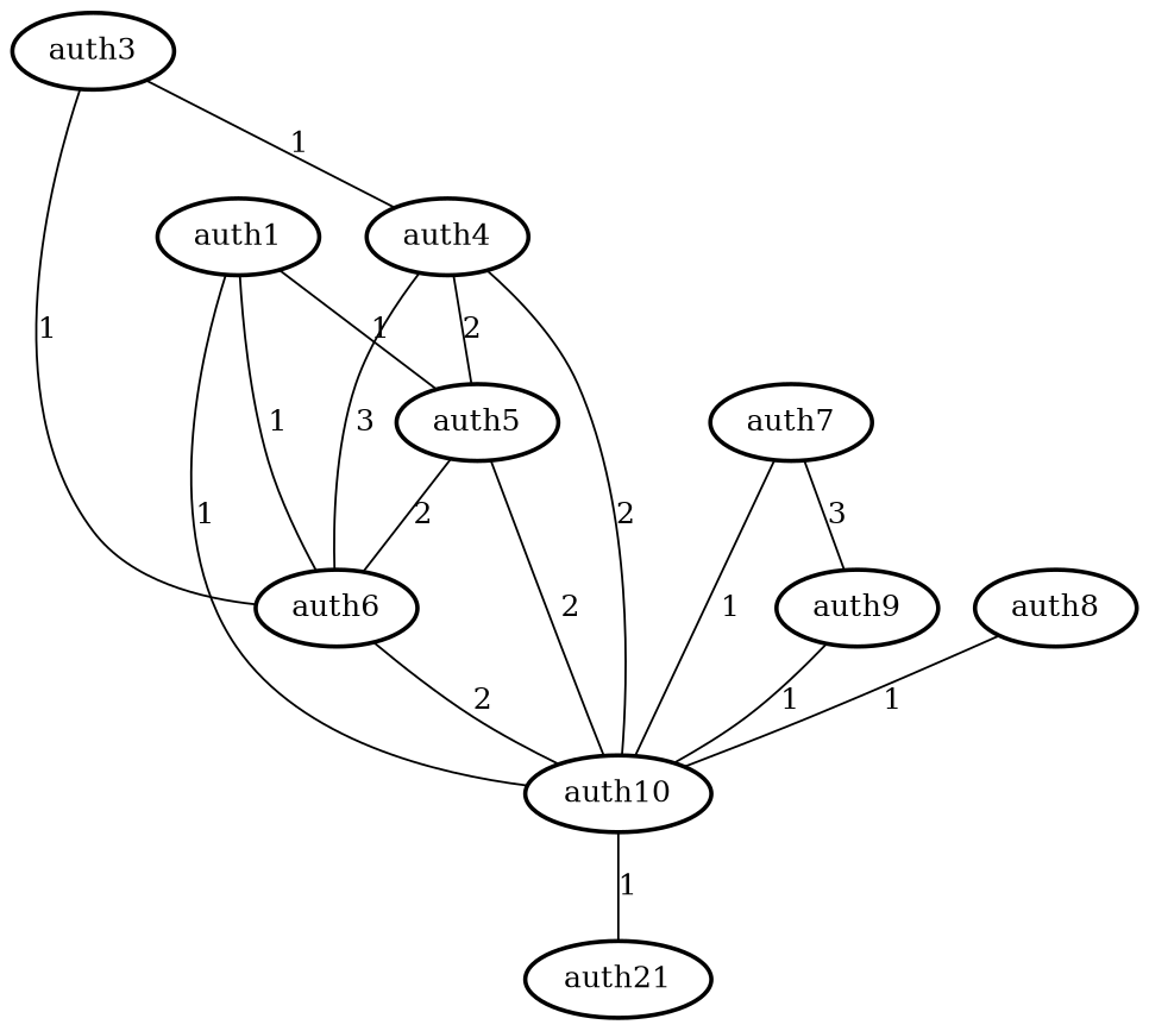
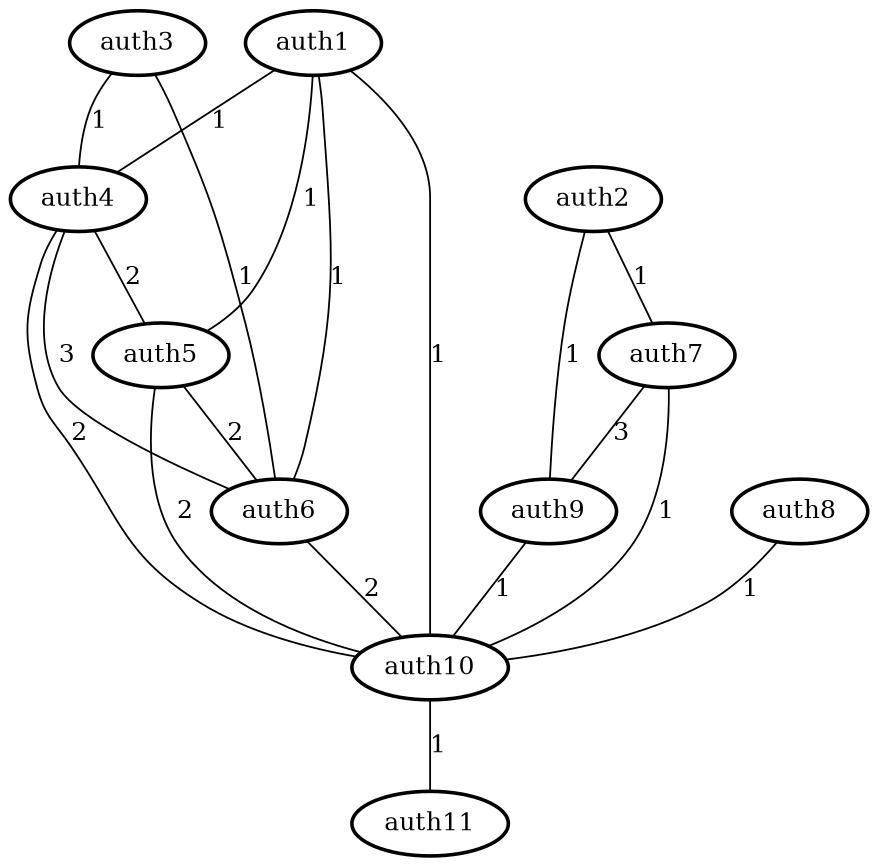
  digraph {
    node [penwidth=2]
    edge [dir=none]
    auth1
    auth4
    auth5
    auth6
    auth10
+   auth2
    auth7
    auth9
    auth3
    auth8
-   auth11 [label=auth21]
+   auth11
    subgraph sub_1 {
      auth1
      auth4
      auth5
      auth6
      auth10
+     auth2
      auth7
      auth9
      auth3
      auth8
      auth11
    }
+   auth1 -> auth4 [label=1]
    auth1 -> auth5 [label=1]
    auth1 -> auth6 [label=1]
    auth1 -> auth10 [label=1]
    auth4 -> auth5 [label=2]
    auth4 -> auth6 [label=3]
    auth4 -> auth10 [label=2]
    auth5 -> auth6 [label=2]
    auth5 -> auth10 [label=2]
    auth6 -> auth10 [label=2]
    auth10 -> auth11 [label=1]
+   auth2 -> auth7 [label=1]
+   auth2 -> auth9 [label=1]
    auth7 -> auth10 [label=1]
    auth7 -> auth9 [label=3]
    auth9 -> auth10 [label=1]
    auth3 -> auth4 [label=1]
    auth3 -> auth6 [label=1]
    auth8 -> auth10 [label=1]
  }
